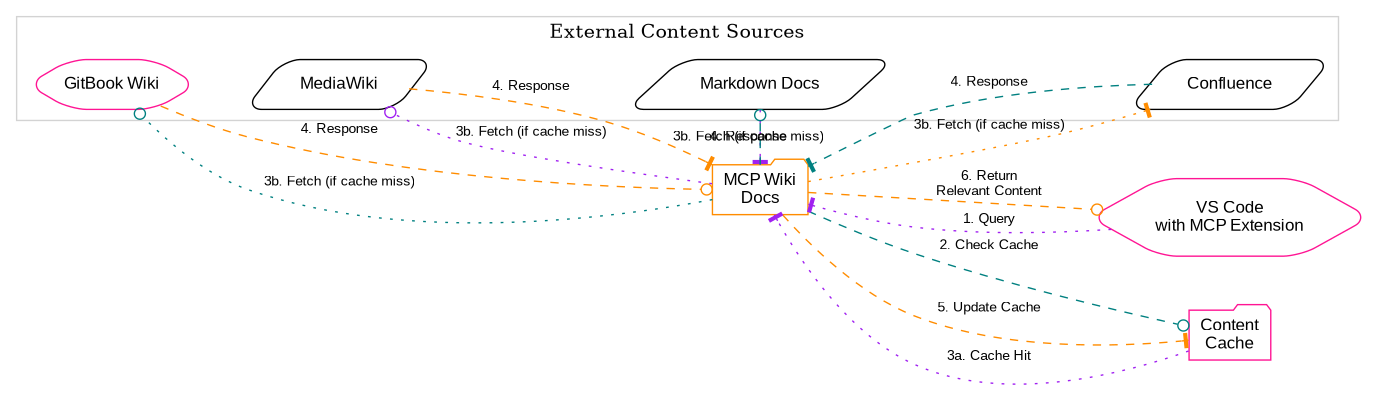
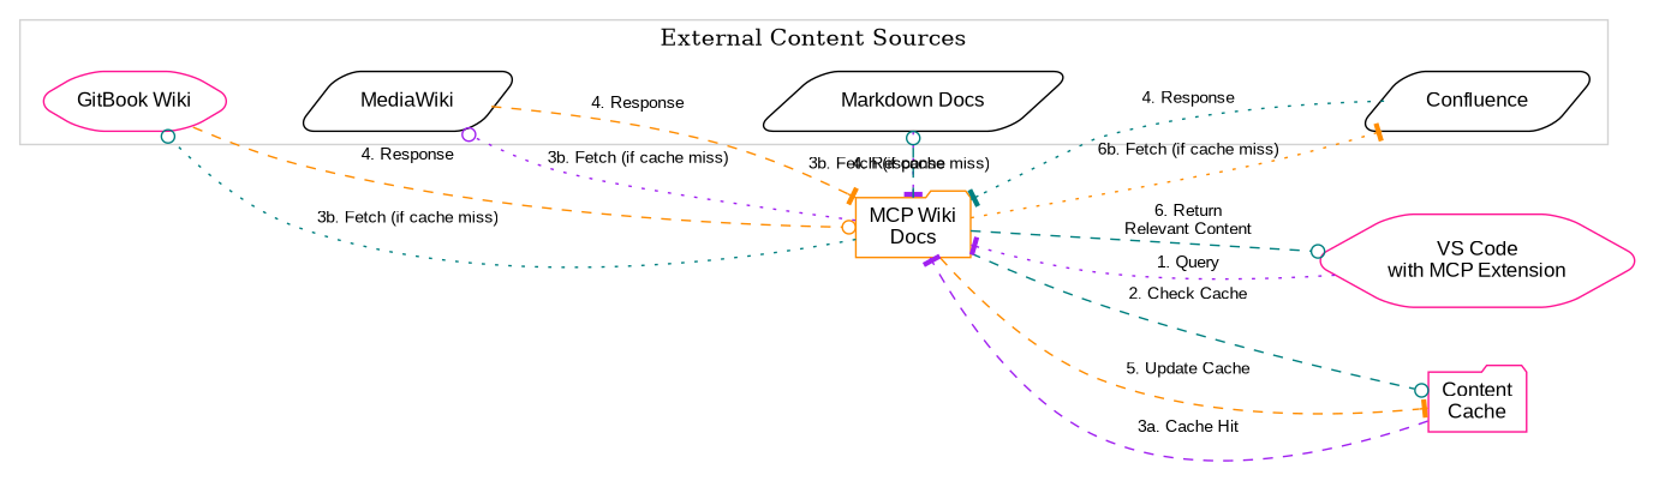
  digraph {
    rankdir=LR
    node [color=deeppink fontname=Arial fontsize=12 shape=parallelogram style=rounded]
    edge [fontname=Arial fontsize=10 style=dashed arrowhead=tee color=teal]
    n1 [label="GitBook Wiki" shape=hexagon]
    n2 [color=black label=MediaWiki]
    n3 [color=black label="Markdown Docs"]
    n4 [color=black label=Confluence]
    n5 [color=darkorange label="MCP Wiki\nDocs" shape=folder]
    n6 [label="VS Code\nwith MCP Extension" shape=hexagon]
    n7 [label="Content\nCache" shape=folder]
    subgraph cluster_1 {
      color=lightgrey
      label="External Content Sources"
      n1
      n2
      n3
      n4
    }
    n1 -> n2 [style=invis arrowhead="" color=""]
    n1 -> n5 [arrowhead=odot color=darkorange label="4. Response"]
    n2 -> n3 [style=invis arrowhead="" color=""]
    n2 -> n5 [color=darkorange label="4. Response"]
    n3 -> n4 [style=invis arrowhead="" color=""]
    n3 -> n5 [color=purple label="4. Response" style=dotted]
-   n4 -> n5 [label="4. Response"]
+   n4 -> n5 [label="4. Response" style=dotted]
    n5 -> n1 [arrowhead=odot label="3b. Fetch (if cache miss)" style=dotted]
    n5 -> n2 [arrowhead=odot color=purple label="3b. Fetch (if cache miss)" style=dotted]
    n5 -> n3 [arrowhead=odot label="3b. Fetch (if cache miss)"]
-   n5 -> n4 [color=darkorange label="3b. Fetch (if cache miss)" style=dotted]
-   n5 -> n6 [arrowhead=odot color=darkorange label="6. Return\nRelevant Content"]
+   n5 -> n4 [color=darkorange label="6b. Fetch (if cache miss)" style=dotted]
+   n5 -> n6 [arrowhead=odot label="6. Return\nRelevant Content"]
    n5 -> n7 [arrowhead=odot label="2. Check Cache"]
    n5 -> n7 [color=darkorange label="5. Update Cache"]
    n6 -> n5 [color=purple label="1. Query" style=dotted]
-   n7 -> n5 [color=purple label="3a. Cache Hit" style=dotted]
+   n7 -> n5 [color=purple label="3a. Cache Hit"]
  }
